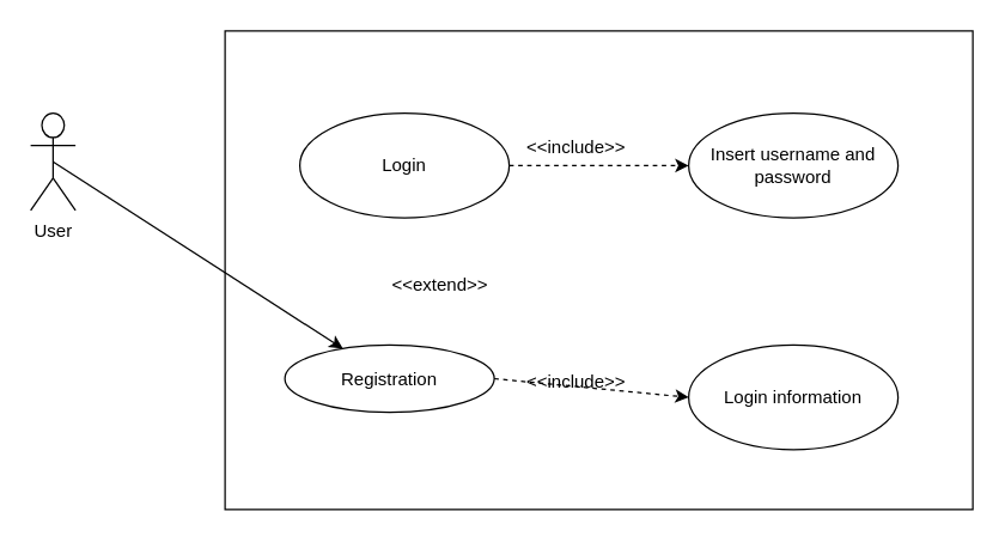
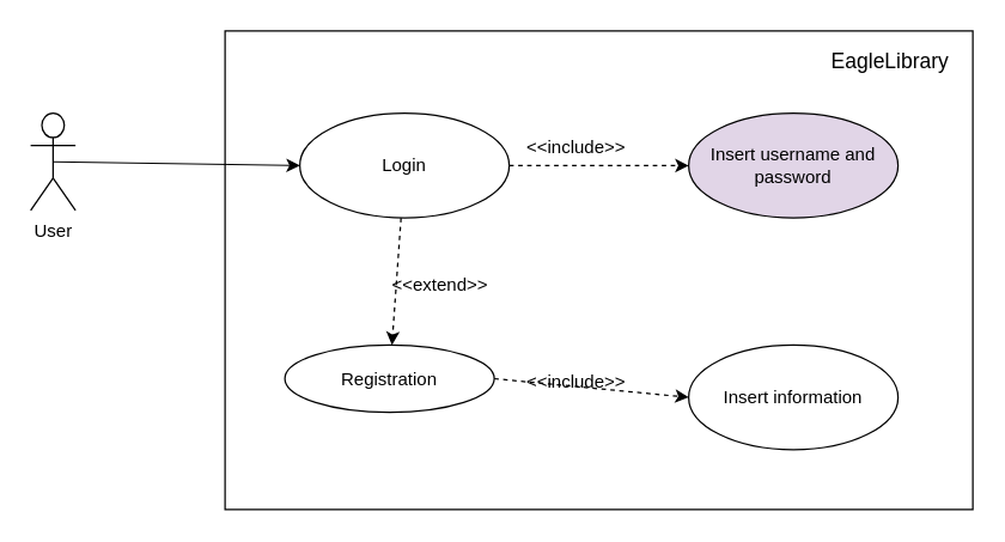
  <mxCell id="0" />
  <mxCell id="1" parent="0" />
  <mxCell id="2" value="" style="rounded=0;whiteSpace=wrap;html=1;fontFamily=Helvetica;fontSize=14;verticalAlign=middle;" vertex="1" parent="1"><mxGeometry x="150" y="20" width="500" height="320" as="geometry" /></mxCell>
  <mxCell id="3" value="Login" style="ellipse;whiteSpace=wrap;html=1;" parent="1" vertex="1"><mxGeometry x="200" y="75" width="140" height="70" as="geometry" /></mxCell>
  <mxCell id="4" value="User" style="shape=umlActor;verticalLabelPosition=bottom;labelBackgroundColor=#ffffff;verticalAlign=top;html=1;" parent="1" vertex="1"><mxGeometry x="20" y="75" width="30" height="65" as="geometry" /></mxCell>
+ <mxCell id="5" value="" style="endArrow=classic;html=1;exitX=0.5;exitY=0.5;exitDx=0;exitDy=0;exitPerimeter=0;entryX=0;entryY=0.5;entryDx=0;entryDy=0;" parent="1" source="4" target="3" edge="1"><mxGeometry width="50" height="50" relative="1" as="geometry"><mxPoint x="120" y="150" as="sourcePoint" /><mxPoint x="170" y="100" as="targetPoint" /></mxGeometry></mxCell>
  <mxCell id="6" value="Registration" style="ellipse;whiteSpace=wrap;html=1;" parent="1" vertex="1"><mxGeometry x="190" y="230" width="140" height="45" as="geometry" /></mxCell>
+ <mxCell id="7" value="" style="endArrow=classic;html=1;dashed=1;" parent="1" source="3" target="6" edge="1"><mxGeometry width="50" height="50" relative="1" as="geometry"><mxPoint x="230" y="210" as="sourcePoint" /><mxPoint x="274" y="160" as="targetPoint" /></mxGeometry></mxCell>
  <mxCell id="8" value="&amp;lt;&amp;lt;extend&amp;gt;&amp;gt;" style="text;html=1;resizable=0;points=[];autosize=1;align=left;verticalAlign=top;spacingTop=-4;" parent="1" vertex="1"><mxGeometry x="260" y="180" width="80" height="20" as="geometry" /></mxCell>
- <mxCell id="9" value="" style="endArrow=classic;html=1;exitX=0.5;exitY=0.5;exitDx=0;exitDy=0;exitPerimeter=0;" parent="1" source="4" target="6" edge="1"><mxGeometry width="50" height="50" relative="1" as="geometry"><mxPoint x="90" y="260" as="sourcePoint" /><mxPoint x="140" y="210" as="targetPoint" /></mxGeometry></mxCell>
  <mxCell id="10" value="" style="endArrow=classic;html=1;exitX=1;exitY=0.5;exitDx=0;exitDy=0;dashed=1;" parent="1" source="3" edge="1"><mxGeometry width="50" height="50" relative="1" as="geometry"><mxPoint x="410" y="140" as="sourcePoint" /><mxPoint x="460" y="110" as="targetPoint" /></mxGeometry></mxCell>
  <mxCell id="11" value="" style="endArrow=classic;html=1;dashed=1;exitX=1;exitY=0.5;exitDx=0;exitDy=0;" parent="1" source="6" edge="1"><mxGeometry width="50" height="50" relative="1" as="geometry"><mxPoint x="370" y="290" as="sourcePoint" /><mxPoint x="460" y="265" as="targetPoint" /></mxGeometry></mxCell>
  <mxCell id="12" value="&amp;lt;&amp;lt;include&amp;gt;&amp;gt;" style="text;html=1;resizable=0;points=[];autosize=1;align=left;verticalAlign=top;spacingTop=-4;" parent="1" vertex="1"><mxGeometry x="350" y="245" width="80" height="20" as="geometry" /></mxCell>
  <mxCell id="13" value="&amp;lt;&amp;lt;include&amp;gt;&amp;gt;" style="text;html=1;resizable=0;points=[];autosize=1;align=left;verticalAlign=top;spacingTop=-4;" parent="1" vertex="1"><mxGeometry x="350" y="87.5" width="80" height="20" as="geometry" /></mxCell>
- <mxCell id="14" value="Insert username and password" style="ellipse;whiteSpace=wrap;html=1;" parent="1" vertex="1"><mxGeometry x="460" y="75" width="140" height="70" as="geometry" /></mxCell>
- <mxCell id="15" value="Login information" style="ellipse;whiteSpace=wrap;html=1;" parent="1" vertex="1"><mxGeometry x="460" y="230" width="140" height="70" as="geometry" /></mxCell>
+ <mxCell id="14" value="Insert username and password" style="ellipse;whiteSpace=wrap;html=1;fillColor=#e1d5e7;" parent="1" vertex="1"><mxGeometry x="460" y="75" width="140" height="70" as="geometry" /></mxCell>
+ <mxCell id="15" value="Insert information" style="ellipse;whiteSpace=wrap;html=1;" parent="1" vertex="1"><mxGeometry x="460" y="230" width="140" height="70" as="geometry" /></mxCell>
+ <mxCell id="16" value="EagleLibrary" style="text;html=1;strokeColor=none;fillColor=none;align=center;verticalAlign=middle;whiteSpace=wrap;rounded=0;fontFamily=Helvetica;fontSize=14;" vertex="1" parent="1"><mxGeometry x="550" y="30" width="90" height="20" as="geometry" /></mxCell>
